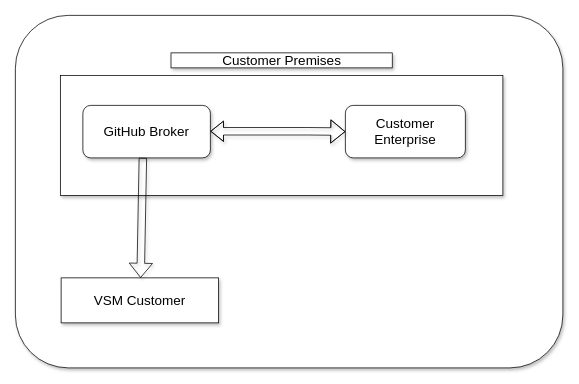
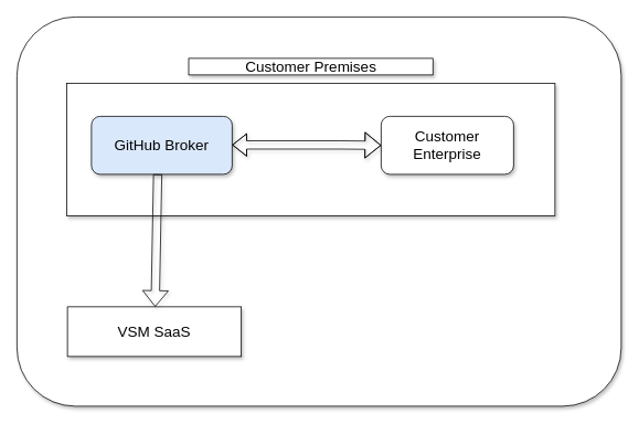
  <mxCell id="0" />
  <mxCell id="1" parent="0" />
  <mxCell id="2" value="" style="rounded=1;whiteSpace=wrap;html=1;shadow=1;fontSize=18;" vertex="1" parent="1"><mxGeometry x="20" y="20" width="730" height="470" as="geometry" /></mxCell>
  <mxCell id="3" value="" style="rounded=0;whiteSpace=wrap;html=1;shadow=1;" vertex="1" parent="1"><mxGeometry x="80" y="100" width="590" height="160" as="geometry" /></mxCell>
  <mxCell id="4" value="&lt;font style=&quot;font-size: 18px;&quot;&gt;Customer Premises&lt;/font&gt;" style="whiteSpace=wrap;html=1;shadow=1;rounded=0;" vertex="1" parent="1"><mxGeometry x="227.5" y="70" width="295" height="20" as="geometry" /></mxCell>
  <mxCell id="5" value="&lt;font style=&quot;font-size: 18px;&quot;&gt;Customer Enterprise&lt;/font&gt;" style="rounded=1;whiteSpace=wrap;html=1;shadow=1;" vertex="1" parent="1"><mxGeometry x="460" y="140" width="160" height="70" as="geometry" /></mxCell>
- <mxCell id="6" value="&lt;font style=&quot;font-size: 18px;&quot;&gt;GitHub Broker&lt;/font&gt;" style="rounded=1;whiteSpace=wrap;html=1;shadow=1;" vertex="1" parent="1"><mxGeometry x="110" y="140" width="170" height="70" as="geometry" /></mxCell>
+ <mxCell id="6" value="&lt;font style=&quot;font-size: 18px;&quot;&gt;GitHub Broker&lt;/font&gt;" style="rounded=1;whiteSpace=wrap;html=1;shadow=1;fillColor=#dae8fc;" vertex="1" parent="1"><mxGeometry x="110" y="140" width="170" height="70" as="geometry" /></mxCell>
  <mxCell id="7" value="" style="shape=flexArrow;endArrow=classic;startArrow=classic;html=1;rounded=0;startWidth=16;startSize=5.33;shadow=1;" edge="1" parent="1"><mxGeometry width="100" height="100" relative="1" as="geometry"><mxPoint x="280" y="174.5" as="sourcePoint" /><mxPoint x="460" y="175" as="targetPoint" /><Array as="points"><mxPoint x="410" y="174.5" /></Array></mxGeometry></mxCell>
- <mxCell id="8" value="VSM Customer" style="rounded=0;whiteSpace=wrap;html=1;shadow=1;fontSize=18;" vertex="1" parent="1"><mxGeometry x="81" y="370" width="210" height="60" as="geometry" /></mxCell>
+ <mxCell id="8" value="VSM SaaS" style="rounded=0;whiteSpace=wrap;html=1;shadow=1;fontSize=18;" vertex="1" parent="1"><mxGeometry x="81" y="370" width="210" height="60" as="geometry" /></mxCell>
  <mxCell id="9" value="" style="shape=flexArrow;endArrow=classic;html=1;rounded=0;shadow=1;fontSize=18;" edge="1" parent="1"><mxGeometry width="50" height="50" relative="1" as="geometry"><mxPoint x="190" y="210" as="sourcePoint" /><mxPoint x="186.981" y="370" as="targetPoint" /></mxGeometry></mxCell>
